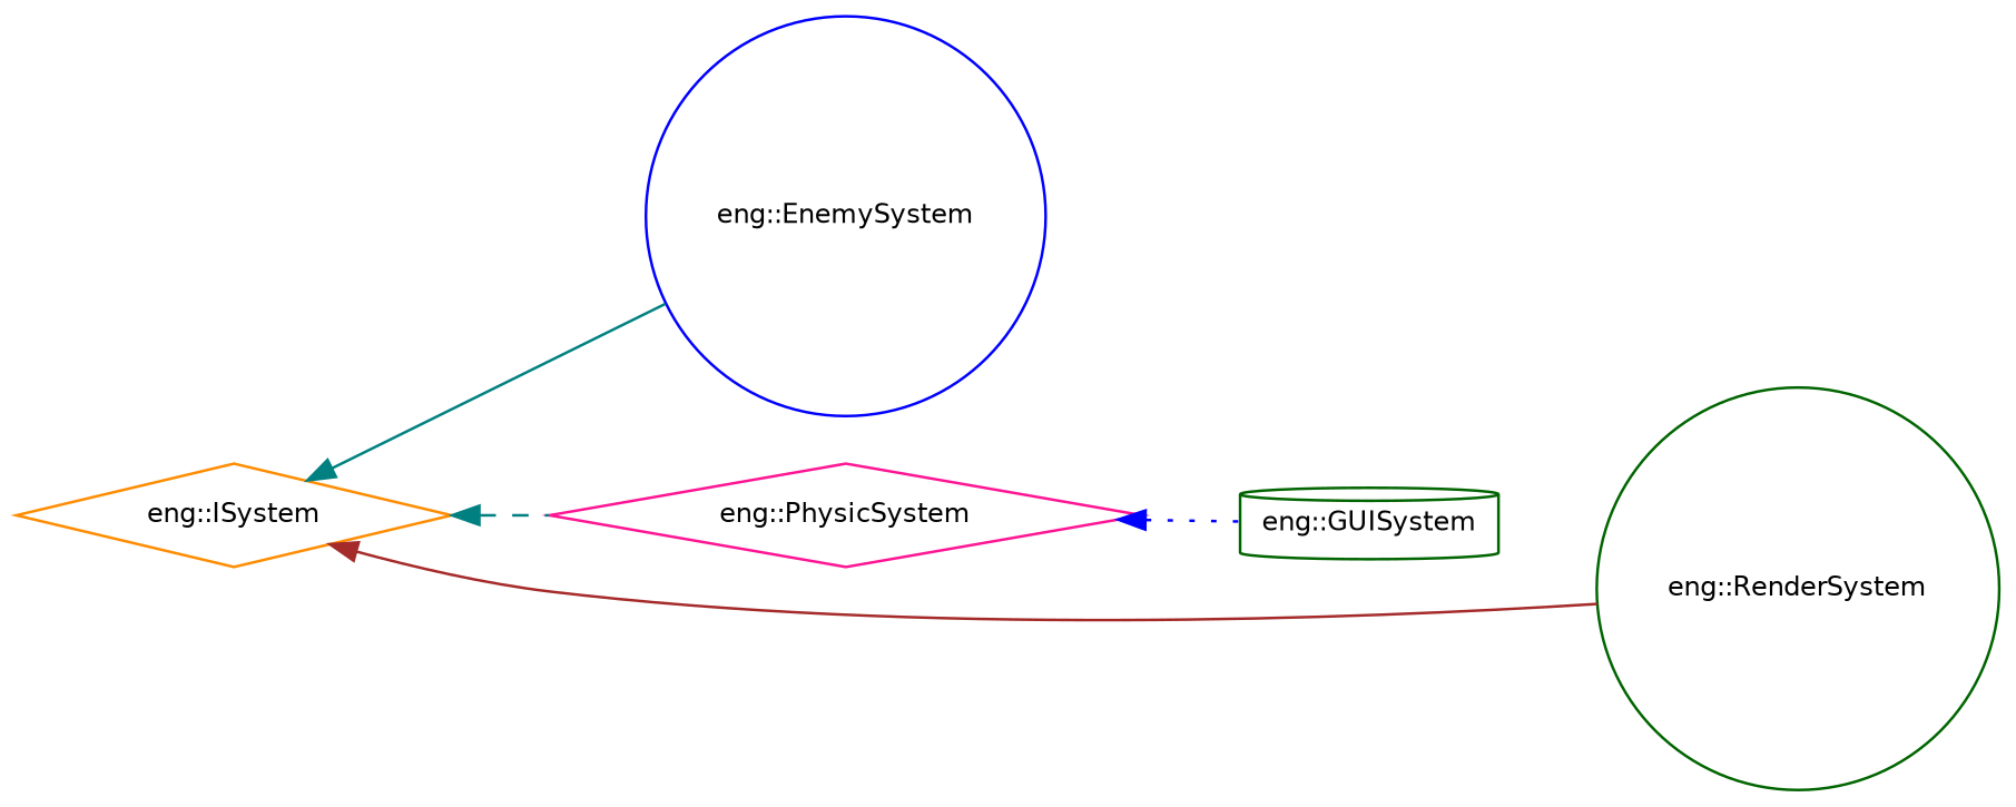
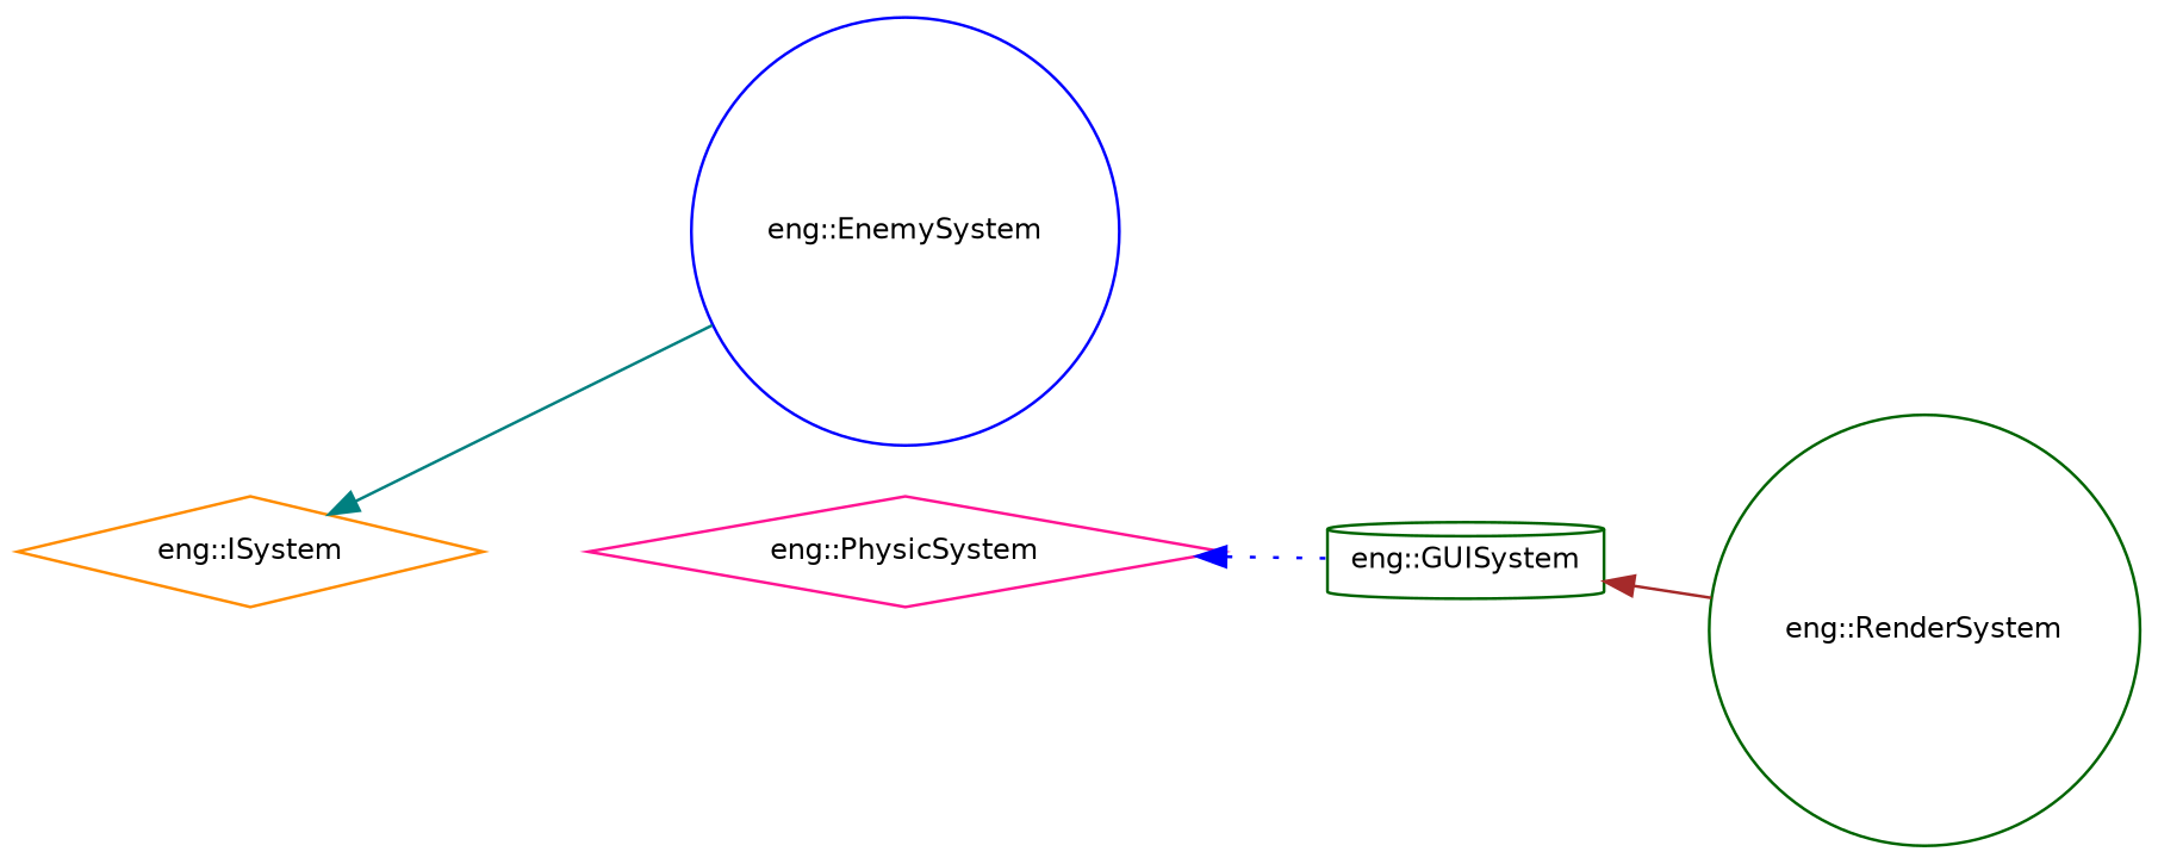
  digraph {
    rankdir=LR
    node [color=darkgreen fillcolor=white fontname=Helvetica fontsize=10 shape=diamond style=filled]
    edge [color=teal dir=back fontname=Helvetica fontsize=10 labelfontname=Helvetica labelfontsize=10 style=solid]
    n1 [color=darkorange height=0.2 label="eng::ISystem" width=0.4]
    n2 [color=blue height=0.2 label="eng::EnemySystem" shape=circle width=0.4]
    n3 [color=deeppink height=0.2 label="eng::PhysicSystem" width=0.4]
    n4 [height=0.2 label="eng::RenderSystem" shape=circle width=0.4]
    n5 [height=0.2 label="eng::GUISystem" shape=cylinder width=0.4]
    n1 -> n2
-   n1 -> n3 [style=dashed]
-   n1 -> n4 [color=brown]
+   n5 -> n4 [color=brown]
    n3 -> n5 [color=blue style=dotted]
  }
